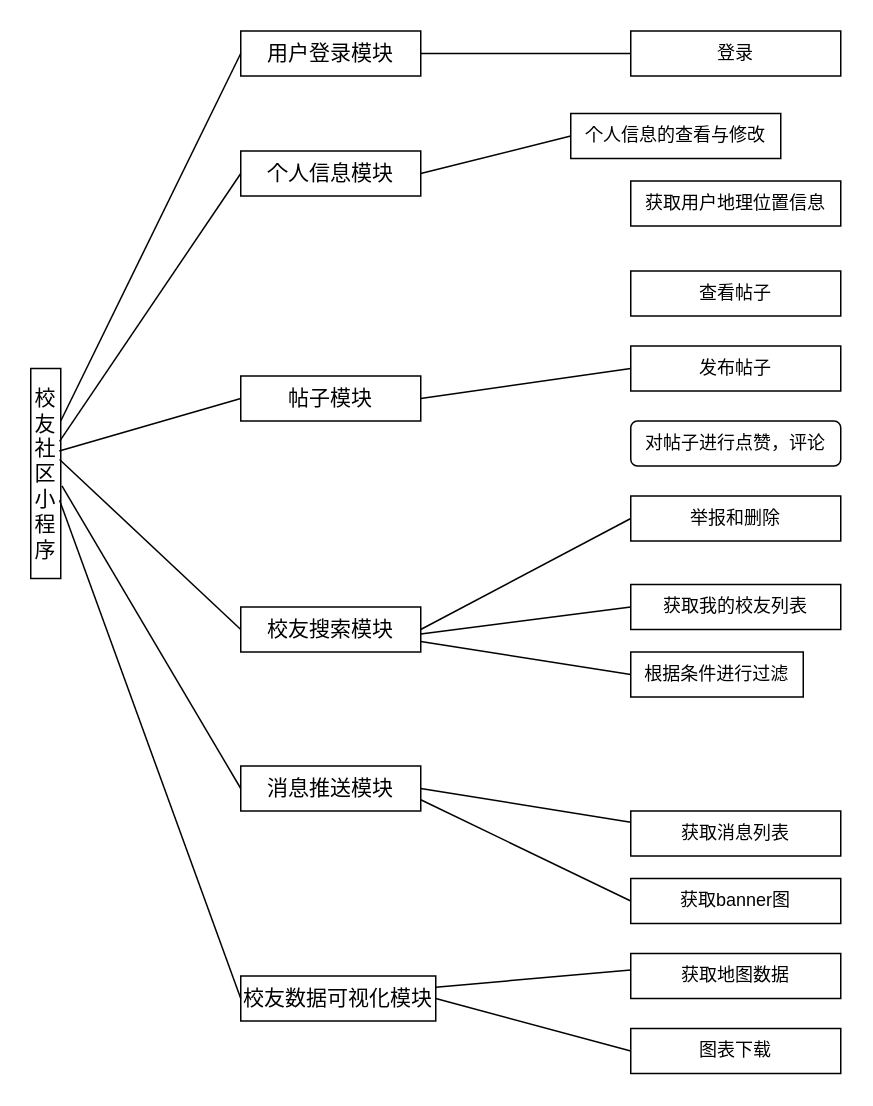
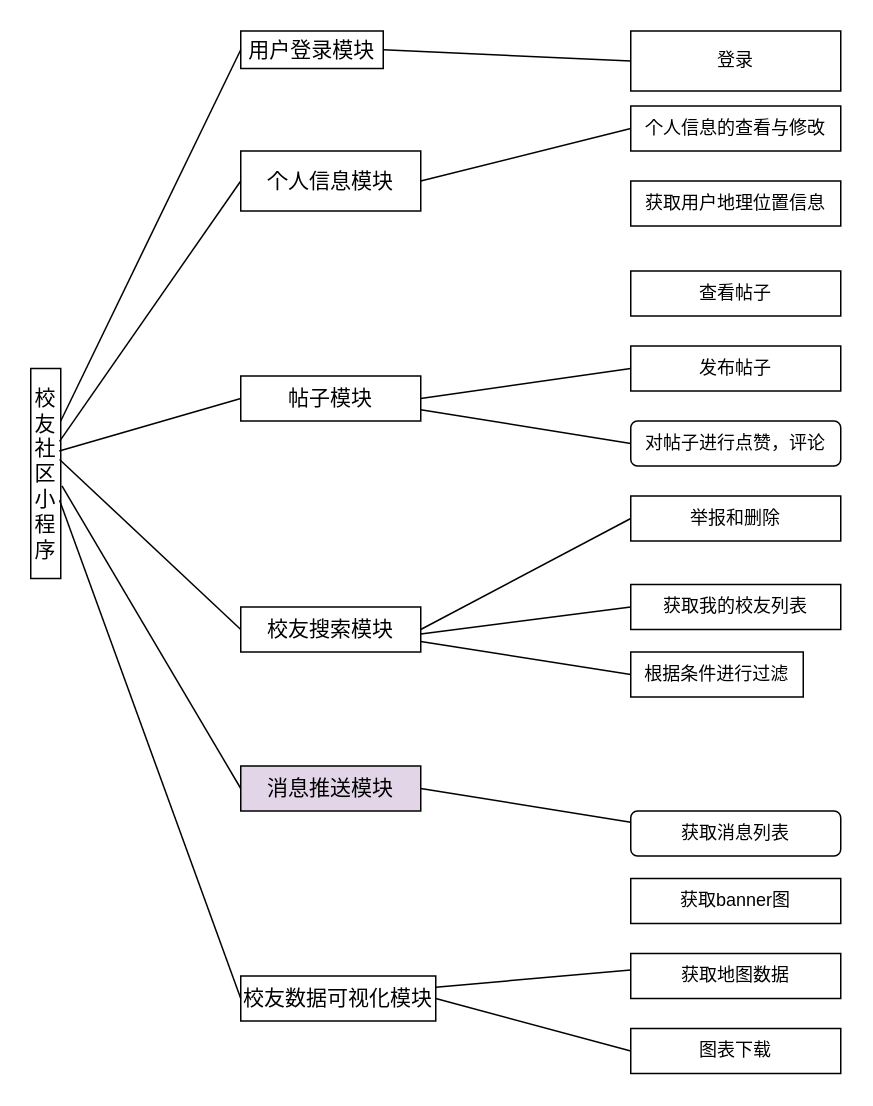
  <mxCell id="0" />
  <mxCell id="1" parent="0" />
  <mxCell id="2" value="&lt;font style=&quot;font-size: 14px&quot;&gt;校友社区小程序&lt;/font&gt;" style="rounded=0;whiteSpace=wrap;html=1;direction=south;" parent="1" vertex="1"><mxGeometry x="20" y="245" width="20" height="140" as="geometry" /></mxCell>
- <mxCell id="3" value="&lt;font style=&quot;font-size: 14px&quot;&gt;用户登录模块&lt;/font&gt;" style="rounded=0;whiteSpace=wrap;html=1;" parent="1" vertex="1"><mxGeometry x="160" y="20" width="120" height="30" as="geometry" /></mxCell>
- <mxCell id="4" value="&lt;font style=&quot;font-size: 14px&quot;&gt;个人信息模块&lt;/font&gt;" style="rounded=0;whiteSpace=wrap;html=1;" parent="1" vertex="1"><mxGeometry x="160" y="100" width="120" height="30" as="geometry" /></mxCell>
+ <mxCell id="3" value="&lt;font style=&quot;font-size: 14px&quot;&gt;用户登录模块&lt;/font&gt;" style="rounded=0;whiteSpace=wrap;html=1;" parent="1" vertex="1"><mxGeometry x="160" y="20" width="95" height="25" as="geometry" /></mxCell>
+ <mxCell id="4" value="&lt;font style=&quot;font-size: 14px&quot;&gt;个人信息模块&lt;/font&gt;" style="rounded=0;whiteSpace=wrap;html=1;" parent="1" vertex="1"><mxGeometry x="160" y="100" width="120" height="40" as="geometry" /></mxCell>
  <mxCell id="5" value="&lt;font style=&quot;font-size: 14px&quot;&gt;帖子模块&lt;/font&gt;" style="rounded=0;whiteSpace=wrap;html=1;" parent="1" vertex="1"><mxGeometry x="160" y="250" width="120" height="30" as="geometry" /></mxCell>
  <mxCell id="6" value="&lt;font style=&quot;font-size: 14px&quot;&gt;校友搜索模块&lt;/font&gt;" style="rounded=0;whiteSpace=wrap;html=1;" parent="1" vertex="1"><mxGeometry x="160" y="404" width="120" height="30" as="geometry" /></mxCell>
- <mxCell id="7" value="&lt;font style=&quot;font-size: 14px&quot;&gt;消息推送模块&lt;/font&gt;" style="rounded=0;whiteSpace=wrap;html=1;" parent="1" vertex="1"><mxGeometry x="160" y="510" width="120" height="30" as="geometry" /></mxCell>
+ <mxCell id="7" value="&lt;font style=&quot;font-size: 14px&quot;&gt;消息推送模块&lt;/font&gt;" style="rounded=0;whiteSpace=wrap;html=1;fillColor=#e1d5e7;" parent="1" vertex="1"><mxGeometry x="160" y="510" width="120" height="30" as="geometry" /></mxCell>
  <mxCell id="8" value="&lt;font style=&quot;font-size: 14px&quot;&gt;校友数据可视化模块&lt;/font&gt;" style="rounded=0;whiteSpace=wrap;html=1;" parent="1" vertex="1"><mxGeometry x="160" y="650" width="130" height="30" as="geometry" /></mxCell>
- <mxCell id="9" value="登录" style="rounded=0;whiteSpace=wrap;html=1;" parent="1" vertex="1"><mxGeometry x="420" y="20" width="140" height="30" as="geometry" /></mxCell>
- <mxCell id="10" value="个人信息的查看与修改" style="rounded=0;whiteSpace=wrap;html=1;" parent="1" vertex="1"><mxGeometry x="380" y="75" width="140" height="30" as="geometry" /></mxCell>
+ <mxCell id="9" value="登录" style="rounded=0;whiteSpace=wrap;html=1;" parent="1" vertex="1"><mxGeometry x="420" y="20" width="140" height="40" as="geometry" /></mxCell>
+ <mxCell id="10" value="个人信息的查看与修改" style="rounded=0;whiteSpace=wrap;html=1;" parent="1" vertex="1"><mxGeometry x="420" y="70" width="140" height="30" as="geometry" /></mxCell>
  <mxCell id="11" value="获取用户地理位置信息" style="rounded=0;whiteSpace=wrap;html=1;" parent="1" vertex="1"><mxGeometry x="420" y="120" width="140" height="30" as="geometry" /></mxCell>
  <mxCell id="12" value="查看帖子" style="rounded=0;whiteSpace=wrap;html=1;" parent="1" vertex="1"><mxGeometry x="420" y="180" width="140" height="30" as="geometry" /></mxCell>
  <mxCell id="13" value="发布帖子" style="rounded=0;whiteSpace=wrap;html=1;" parent="1" vertex="1"><mxGeometry x="420" y="230" width="140" height="30" as="geometry" /></mxCell>
  <mxCell id="14" value="对帖子进行点赞，评论" style="whiteSpace=wrap;html=1;rounded=1;" parent="1" vertex="1"><mxGeometry x="420" y="280" width="140" height="30" as="geometry" /></mxCell>
  <mxCell id="15" value="举报和删除" style="rounded=0;whiteSpace=wrap;html=1;" parent="1" vertex="1"><mxGeometry x="420" y="330" width="140" height="30" as="geometry" /></mxCell>
  <mxCell id="16" value="获取我的校友列表" style="rounded=0;whiteSpace=wrap;html=1;" parent="1" vertex="1"><mxGeometry x="420" y="389" width="140" height="30" as="geometry" /></mxCell>
  <mxCell id="17" value="根据条件进行过滤" style="rounded=0;whiteSpace=wrap;html=1;" parent="1" vertex="1"><mxGeometry x="420" y="434" width="115" height="30" as="geometry" /></mxCell>
- <mxCell id="18" value="获取消息列表" style="rounded=0;whiteSpace=wrap;html=1;" parent="1" vertex="1"><mxGeometry x="420" y="540" width="140" height="30" as="geometry" /></mxCell>
+ <mxCell id="18" value="获取消息列表" style="whiteSpace=wrap;html=1;rounded=1;" parent="1" vertex="1"><mxGeometry x="420" y="540" width="140" height="30" as="geometry" /></mxCell>
  <mxCell id="19" value="获取banner图" style="rounded=0;whiteSpace=wrap;html=1;" parent="1" vertex="1"><mxGeometry x="420" y="585" width="140" height="30" as="geometry" /></mxCell>
  <mxCell id="20" value="获取地图数据" style="rounded=0;whiteSpace=wrap;html=1;" parent="1" vertex="1"><mxGeometry x="420" y="635" width="140" height="30" as="geometry" /></mxCell>
  <mxCell id="21" value="图表下载" style="rounded=0;whiteSpace=wrap;html=1;" parent="1" vertex="1"><mxGeometry x="420" y="685" width="140" height="30" as="geometry" /></mxCell>
  <mxCell id="22" value="" style="endArrow=none;html=1;entryX=0;entryY=0.5;entryDx=0;entryDy=0;exitX=0.25;exitY=0;exitDx=0;exitDy=0;" edge="1" parent="1" source="2" target="3"><mxGeometry width="50" height="50" relative="1" as="geometry"><mxPoint x="20" y="790" as="sourcePoint" /><mxPoint x="70" y="740" as="targetPoint" /></mxGeometry></mxCell>
  <mxCell id="23" value="" style="endArrow=none;html=1;entryX=0;entryY=0.5;entryDx=0;entryDy=0;exitX=0.347;exitY=0.04;exitDx=0;exitDy=0;exitPerimeter=0;" edge="1" parent="1" source="2" target="4"><mxGeometry width="50" height="50" relative="1" as="geometry"><mxPoint x="50" y="290" as="sourcePoint" /><mxPoint x="170" y="45" as="targetPoint" /></mxGeometry></mxCell>
  <mxCell id="24" value="" style="endArrow=none;html=1;entryX=0;entryY=0.5;entryDx=0;entryDy=0;" edge="1" parent="1" target="5"><mxGeometry width="50" height="50" relative="1" as="geometry"><mxPoint x="39" y="300" as="sourcePoint" /><mxPoint x="180" y="55" as="targetPoint" /></mxGeometry></mxCell>
  <mxCell id="25" value="" style="endArrow=none;html=1;entryX=0;entryY=0.5;entryDx=0;entryDy=0;exitX=0.433;exitY=0.04;exitDx=0;exitDy=0;exitPerimeter=0;" edge="1" parent="1" source="2" target="6"><mxGeometry width="50" height="50" relative="1" as="geometry"><mxPoint x="49" y="310" as="sourcePoint" /><mxPoint x="170" y="275" as="targetPoint" /></mxGeometry></mxCell>
  <mxCell id="26" value="" style="endArrow=none;html=1;entryX=0;entryY=0.5;entryDx=0;entryDy=0;exitX=0.559;exitY=-0.04;exitDx=0;exitDy=0;exitPerimeter=0;" edge="1" parent="1" source="2" target="7"><mxGeometry width="50" height="50" relative="1" as="geometry"><mxPoint x="49" y="316" as="sourcePoint" /><mxPoint x="170" y="429" as="targetPoint" /></mxGeometry></mxCell>
  <mxCell id="27" value="" style="endArrow=none;html=1;entryX=0;entryY=0.5;entryDx=0;entryDy=0;exitX=0.627;exitY=0.04;exitDx=0;exitDy=0;exitPerimeter=0;" edge="1" parent="1" source="2" target="8"><mxGeometry width="50" height="50" relative="1" as="geometry"><mxPoint x="51" y="333" as="sourcePoint" /><mxPoint x="170" y="535" as="targetPoint" /></mxGeometry></mxCell>
  <mxCell id="28" value="" style="endArrow=none;html=1;entryX=0;entryY=0.5;entryDx=0;entryDy=0;exitX=1;exitY=0.5;exitDx=0;exitDy=0;" edge="1" parent="1" source="3" target="9"><mxGeometry width="50" height="50" relative="1" as="geometry"><mxPoint x="50" y="290" as="sourcePoint" /><mxPoint x="170" y="45" as="targetPoint" /></mxGeometry></mxCell>
  <mxCell id="29" value="" style="endArrow=none;html=1;entryX=0;entryY=0.5;entryDx=0;entryDy=0;exitX=1;exitY=0.5;exitDx=0;exitDy=0;" edge="1" parent="1" source="4" target="10"><mxGeometry width="50" height="50" relative="1" as="geometry"><mxPoint x="290" y="45" as="sourcePoint" /><mxPoint x="430" y="45" as="targetPoint" /></mxGeometry></mxCell>
  <mxCell id="30" value="" style="endArrow=none;html=1;entryX=0;entryY=0.5;entryDx=0;entryDy=0;exitX=1;exitY=0.5;exitDx=0;exitDy=0;entryPerimeter=0;" edge="1" parent="1" source="5" target="13"><mxGeometry width="50" height="50" relative="1" as="geometry"><mxPoint x="290" y="268" as="sourcePoint" /><mxPoint x="430" y="205" as="targetPoint" /></mxGeometry></mxCell>
+ <mxCell id="31" value="" style="endArrow=none;html=1;entryX=0;entryY=0.5;entryDx=0;entryDy=0;exitX=1;exitY=0.75;exitDx=0;exitDy=0;" edge="1" parent="1" source="5" target="14"><mxGeometry width="50" height="50" relative="1" as="geometry"><mxPoint x="290" y="275" as="sourcePoint" /><mxPoint x="430" y="255" as="targetPoint" /></mxGeometry></mxCell>
  <mxCell id="32" value="" style="endArrow=none;html=1;entryX=0;entryY=0.5;entryDx=0;entryDy=0;" edge="1" parent="1" target="15"><mxGeometry width="50" height="50" relative="1" as="geometry"><mxPoint x="280" y="419" as="sourcePoint" /><mxPoint x="430" y="305" as="targetPoint" /></mxGeometry></mxCell>
  <mxCell id="33" value="" style="endArrow=none;html=1;entryX=0;entryY=0.5;entryDx=0;entryDy=0;exitX=1;exitY=0.6;exitDx=0;exitDy=0;exitPerimeter=0;" edge="1" parent="1" source="6" target="16"><mxGeometry width="50" height="50" relative="1" as="geometry"><mxPoint x="290" y="422" as="sourcePoint" /><mxPoint x="430" y="355" as="targetPoint" /></mxGeometry></mxCell>
  <mxCell id="34" value="" style="endArrow=none;html=1;entryX=0;entryY=0.5;entryDx=0;entryDy=0;" edge="1" parent="1" target="17"><mxGeometry width="50" height="50" relative="1" as="geometry"><mxPoint x="280" y="427" as="sourcePoint" /><mxPoint x="430" y="414" as="targetPoint" /></mxGeometry></mxCell>
  <mxCell id="35" value="" style="endArrow=none;html=1;entryX=0;entryY=0.25;entryDx=0;entryDy=0;exitX=1;exitY=0.5;exitDx=0;exitDy=0;" edge="1" parent="1" source="7" target="18"><mxGeometry width="50" height="50" relative="1" as="geometry"><mxPoint x="300" y="447" as="sourcePoint" /><mxPoint x="440" y="469" as="targetPoint" /></mxGeometry></mxCell>
- <mxCell id="36" value="" style="endArrow=none;html=1;entryX=0;entryY=0.5;entryDx=0;entryDy=0;exitX=1;exitY=0.75;exitDx=0;exitDy=0;" edge="1" parent="1" source="7" target="19"><mxGeometry width="50" height="50" relative="1" as="geometry"><mxPoint x="290" y="535" as="sourcePoint" /><mxPoint x="430" y="558" as="targetPoint" /></mxGeometry></mxCell>
  <mxCell id="37" value="" style="endArrow=none;html=1;exitX=1;exitY=0.25;exitDx=0;exitDy=0;" edge="1" parent="1" source="8"><mxGeometry width="50" height="50" relative="1" as="geometry"><mxPoint x="290" y="654" as="sourcePoint" /><mxPoint x="420" y="646" as="targetPoint" /></mxGeometry></mxCell>
  <mxCell id="38" value="" style="endArrow=none;html=1;exitX=1;exitY=0.5;exitDx=0;exitDy=0;entryX=0;entryY=0.5;entryDx=0;entryDy=0;" edge="1" parent="1" source="8" target="21"><mxGeometry width="50" height="50" relative="1" as="geometry"><mxPoint x="300" y="668" as="sourcePoint" /><mxPoint x="430" y="656" as="targetPoint" /></mxGeometry></mxCell>
